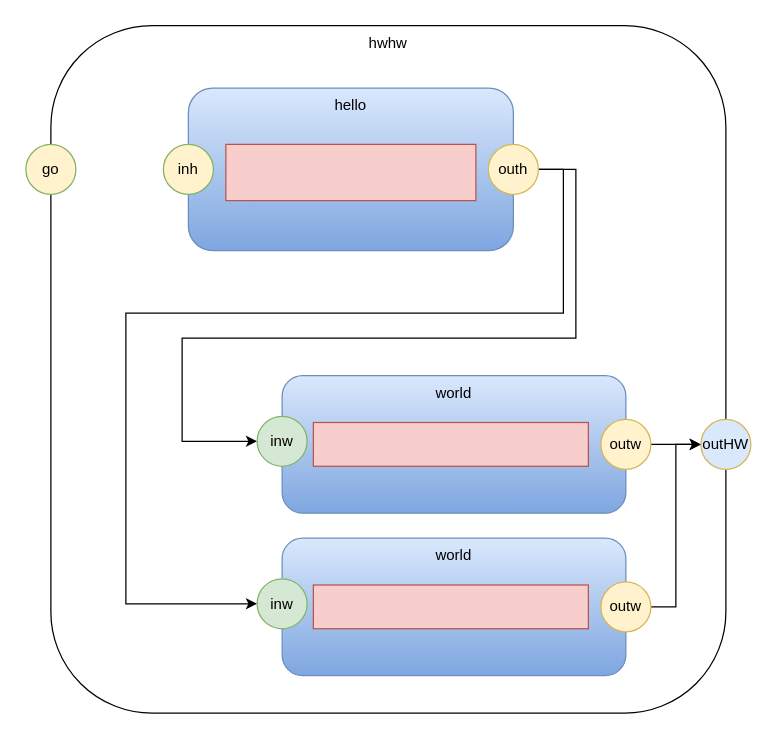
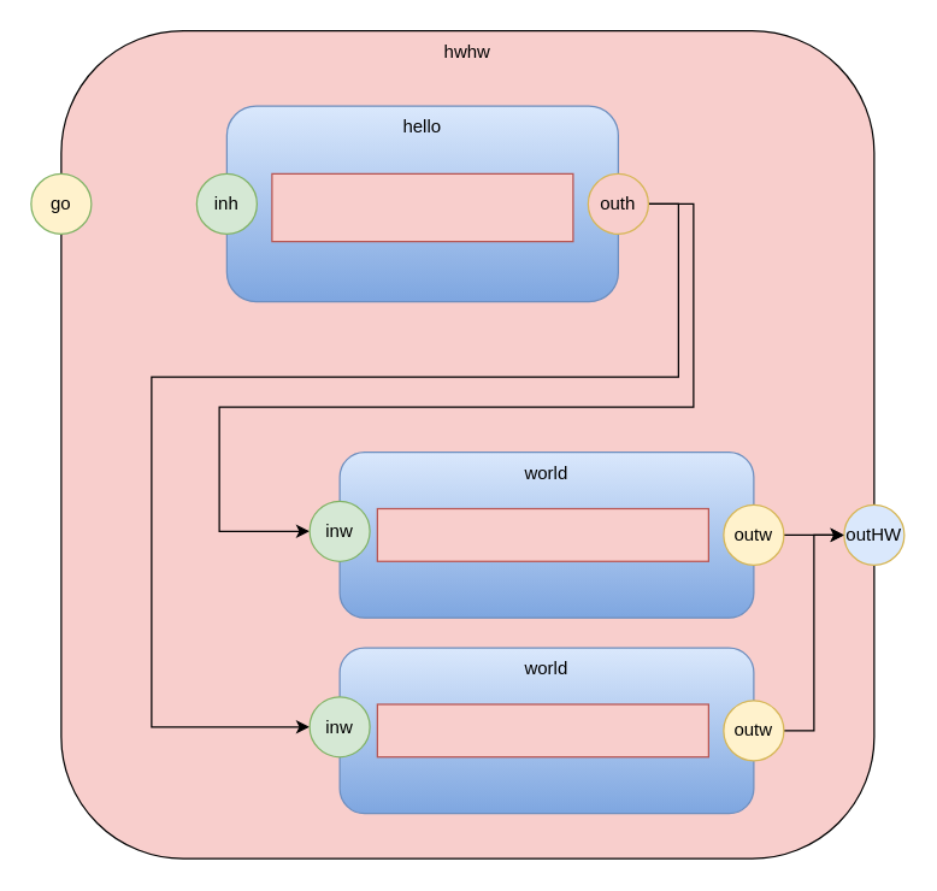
  <mxCell id="0" />
  <mxCell id="1" parent="0" />
- <mxCell id="2" value="hwhw" style="rounded=1;whiteSpace=wrap;html=1;verticalAlign=top;" parent="1" vertex="1"><mxGeometry x="40" y="20" width="540" height="550" as="geometry" /></mxCell>
+ <mxCell id="2" value="hwhw" style="rounded=1;whiteSpace=wrap;html=1;verticalAlign=top;fillColor=#f8cecc;" parent="1" vertex="1"><mxGeometry x="40" y="20" width="540" height="550" as="geometry" /></mxCell>
  <mxCell id="3" value="hello" style="rounded=1;whiteSpace=wrap;html=1;gradientColor=#7ea6e0;fillColor=#dae8fc;strokeColor=#6c8ebf;verticalAlign=top;" parent="1" vertex="1"><mxGeometry x="150" y="70" width="260" height="130" as="geometry" /></mxCell>
  <mxCell id="4" value="&lt;br&gt;&lt;div&gt;&lt;/div&gt;" style="rounded=0;whiteSpace=wrap;html=1;fillColor=#f8cecc;strokeColor=#b85450;align=left;" parent="1" vertex="1"><mxGeometry x="180" y="115" width="200" height="45" as="geometry" /></mxCell>
  <mxCell id="5" style="edgeStyle=orthogonalEdgeStyle;rounded=0;orthogonalLoop=1;jettySize=auto;html=1;entryX=0;entryY=0.5;entryDx=0;entryDy=0;" parent="1" source="7" target="9" edge="1"><mxGeometry relative="1" as="geometry"><Array as="points"><mxPoint x="460" y="135" /><mxPoint x="460" y="270" /><mxPoint x="145" y="270" /><mxPoint x="145" y="353" /></Array></mxGeometry></mxCell>
  <mxCell id="6" style="edgeStyle=orthogonalEdgeStyle;rounded=0;orthogonalLoop=1;jettySize=auto;html=1;exitX=1;exitY=0.5;exitDx=0;exitDy=0;entryX=0;entryY=0.5;entryDx=0;entryDy=0;" edge="1" parent="1" source="7" target="17"><mxGeometry relative="1" as="geometry"><Array as="points"><mxPoint x="450" y="135" /><mxPoint x="450" y="250" /><mxPoint x="100" y="250" /><mxPoint x="100" y="483" /></Array></mxGeometry></mxCell>
- <mxCell id="7" value="outh" style="ellipse;whiteSpace=wrap;html=1;aspect=fixed;fillColor=#fff2cc;strokeColor=#d6b656;" parent="1" vertex="1"><mxGeometry x="390" y="115" width="40" height="40" as="geometry" /></mxCell>
+ <mxCell id="7" value="outh" style="ellipse;whiteSpace=wrap;html=1;aspect=fixed;fillColor=#f8cecc;strokeColor=#d6b656;" parent="1" vertex="1"><mxGeometry x="390" y="115" width="40" height="40" as="geometry" /></mxCell>
  <mxCell id="8" value="world" style="rounded=1;whiteSpace=wrap;html=1;gradientColor=#7ea6e0;fillColor=#dae8fc;strokeColor=#6c8ebf;verticalAlign=top;" parent="1" vertex="1"><mxGeometry x="225" y="300" width="275" height="110" as="geometry" /></mxCell>
  <mxCell id="9" value="inw" style="ellipse;whiteSpace=wrap;html=1;aspect=fixed;fillColor=#d5e8d4;strokeColor=#82b366;" parent="1" vertex="1"><mxGeometry x="205" y="332.5" width="40" height="40" as="geometry" /></mxCell>
  <mxCell id="10" value="&lt;br&gt;&lt;div&gt;&lt;/div&gt;" style="rounded=0;whiteSpace=wrap;html=1;fillColor=#f8cecc;strokeColor=#b85450;align=left;" parent="1" vertex="1"><mxGeometry x="250" y="337.5" width="220" height="35" as="geometry" /></mxCell>
  <mxCell id="11" value="go" style="ellipse;whiteSpace=wrap;html=1;aspect=fixed;fillColor=#fff2cc;strokeColor=#82b366;" parent="1" vertex="1"><mxGeometry x="20" y="115" width="40" height="40" as="geometry" /></mxCell>
- <mxCell id="12" value="inh" style="ellipse;whiteSpace=wrap;html=1;aspect=fixed;fillColor=#fff2cc;strokeColor=#82b366;" parent="1" vertex="1"><mxGeometry x="130" y="115" width="40" height="40" as="geometry" /></mxCell>
+ <mxCell id="12" value="inh" style="ellipse;whiteSpace=wrap;html=1;aspect=fixed;fillColor=#d5e8d4;strokeColor=#82b366;" parent="1" vertex="1"><mxGeometry x="130" y="115" width="40" height="40" as="geometry" /></mxCell>
  <mxCell id="13" style="edgeStyle=orthogonalEdgeStyle;rounded=0;orthogonalLoop=1;jettySize=auto;html=1;exitX=1;exitY=0.5;exitDx=0;exitDy=0;entryX=0;entryY=0.5;entryDx=0;entryDy=0;" parent="1" source="14" target="15" edge="1"><mxGeometry relative="1" as="geometry" /></mxCell>
  <mxCell id="14" value="outw" style="ellipse;whiteSpace=wrap;html=1;aspect=fixed;fillColor=#fff2cc;strokeColor=#d6b656;" parent="1" vertex="1"><mxGeometry x="480" y="335" width="40" height="40" as="geometry" /></mxCell>
  <mxCell id="15" value="outHW" style="ellipse;whiteSpace=wrap;html=1;aspect=fixed;fillColor=#dae8fc;strokeColor=#d6b656;" parent="1" vertex="1"><mxGeometry x="560" y="335" width="40" height="40" as="geometry" /></mxCell>
  <mxCell id="16" value="world" style="rounded=1;whiteSpace=wrap;html=1;gradientColor=#7ea6e0;fillColor=#dae8fc;strokeColor=#6c8ebf;verticalAlign=top;" vertex="1" parent="1"><mxGeometry x="225" y="430" width="275" height="110" as="geometry" /></mxCell>
  <mxCell id="17" value="inw" style="ellipse;whiteSpace=wrap;html=1;aspect=fixed;fillColor=#d5e8d4;strokeColor=#82b366;" vertex="1" parent="1"><mxGeometry x="205" y="462.5" width="40" height="40" as="geometry" /></mxCell>
  <mxCell id="18" value="&lt;br&gt;&lt;div&gt;&lt;/div&gt;" style="rounded=0;whiteSpace=wrap;html=1;fillColor=#f8cecc;strokeColor=#b85450;align=left;" vertex="1" parent="1"><mxGeometry x="250" y="467.5" width="220" height="35" as="geometry" /></mxCell>
  <mxCell id="19" style="edgeStyle=orthogonalEdgeStyle;rounded=0;orthogonalLoop=1;jettySize=auto;html=1;exitX=1;exitY=0.5;exitDx=0;exitDy=0;entryX=0;entryY=0.5;entryDx=0;entryDy=0;" edge="1" parent="1" source="20" target="15"><mxGeometry relative="1" as="geometry" /></mxCell>
  <mxCell id="20" value="outw" style="ellipse;whiteSpace=wrap;html=1;aspect=fixed;fillColor=#fff2cc;strokeColor=#d6b656;" vertex="1" parent="1"><mxGeometry x="480" y="465" width="40" height="40" as="geometry" /></mxCell>
